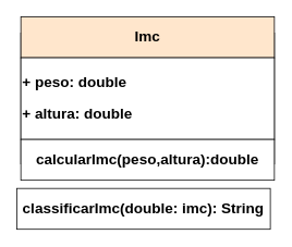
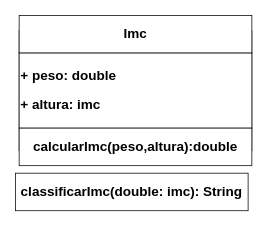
  <mxCell id="0" />
  <mxCell id="1" parent="0" />
  <mxCell id="2" value="" style="rounded=0;whiteSpace=wrap;html=1;" vertex="1" parent="1"><mxGeometry x="25" y="40" width="310" height="160" as="geometry" /></mxCell>
- <mxCell id="3" value="&lt;b&gt;&lt;font style=&quot;font-size: 18px;&quot;&gt;Imc&lt;/font&gt;&lt;/b&gt;" style="rounded=0;whiteSpace=wrap;html=1;fillColor=#ffe6cc;" vertex="1" parent="1"><mxGeometry x="25" y="20" width="310" height="50" as="geometry" /></mxCell>
- <mxCell id="4" value="&lt;b&gt;&lt;font style=&quot;font-size: 18px; line-height: 110%;&quot;&gt;+ peso: double&lt;/font&gt;&lt;/b&gt;&lt;div&gt;&lt;b&gt;&lt;font style=&quot;font-size: 18px; line-height: 110%;&quot;&gt;&lt;br&gt;&lt;/font&gt;&lt;/b&gt;&lt;/div&gt;&lt;div&gt;&lt;b&gt;&lt;font style=&quot;font-size: 18px; line-height: 110%;&quot;&gt;+ altura: double&lt;/font&gt;&lt;/b&gt;&lt;/div&gt;" style="rounded=0;whiteSpace=wrap;html=1;align=left;" vertex="1" parent="1"><mxGeometry x="25" y="70" width="310" height="100" as="geometry" /></mxCell>
+ <mxCell id="3" value="&lt;b&gt;&lt;font style=&quot;font-size: 18px;&quot;&gt;Imc&lt;/font&gt;&lt;/b&gt;" style="rounded=0;whiteSpace=wrap;html=1;" vertex="1" parent="1"><mxGeometry x="25" y="20" width="310" height="50" as="geometry" /></mxCell>
+ <mxCell id="4" value="&lt;b&gt;&lt;font style=&quot;font-size: 18px; line-height: 110%;&quot;&gt;+ peso: double&lt;/font&gt;&lt;/b&gt;&lt;div&gt;&lt;b&gt;&lt;font style=&quot;font-size: 18px; line-height: 110%;&quot;&gt;&lt;br&gt;&lt;/font&gt;&lt;/b&gt;&lt;/div&gt;&lt;div&gt;&lt;b&gt;&lt;font style=&quot;font-size: 18px; line-height: 110%;&quot;&gt;+ altura: imc&lt;/font&gt;&lt;/b&gt;&lt;/div&gt;" style="rounded=0;whiteSpace=wrap;html=1;align=left;" vertex="1" parent="1"><mxGeometry x="25" y="70" width="310" height="100" as="geometry" /></mxCell>
  <mxCell id="5" value="&lt;b&gt;&lt;font style=&quot;font-size: 18px;&quot;&gt;calcularImc(peso,altura):double&lt;/font&gt;&lt;/b&gt;" style="rounded=0;whiteSpace=wrap;html=1;" vertex="1" parent="1"><mxGeometry x="25" y="170" width="310" height="50" as="geometry" /></mxCell>
  <mxCell id="6" value="&lt;b&gt;&lt;font style=&quot;font-size: 18px;&quot;&gt;classificarImc(double: imc): String&lt;/font&gt;&lt;/b&gt;" style="rounded=0;whiteSpace=wrap;html=1;" vertex="1" parent="1"><mxGeometry x="20" y="230" width="310" height="50" as="geometry" /></mxCell>
